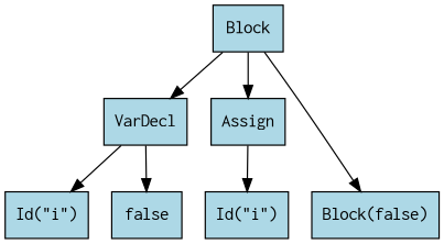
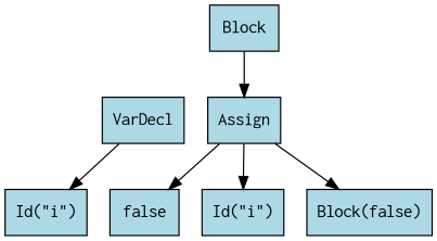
  digraph {
    node [fillcolor=lightblue fontname=Courier shape=box style=filled]
    n1 [label=Block]
    n2 [label=VarDecl]
    n3 [label=Assign]
    n4 [label=false]
    n5 [label="Id(\"i\")"]
    n6 [label="Id(\"i\")"]
    n7 [label="Block(false)"]
-   n1 -> n2
    n1 -> n3
-   n2 -> n4
+   n3 -> n4
    n2 -> n5
    n3 -> n6
-   n1 -> n7
+   n3 -> n7
  }
